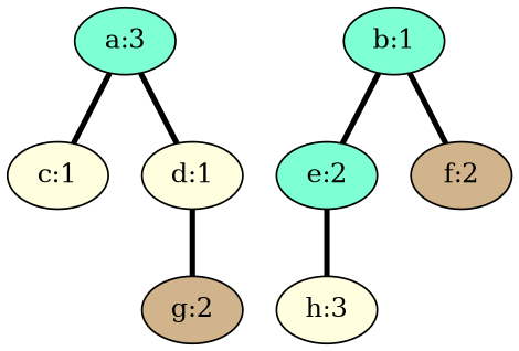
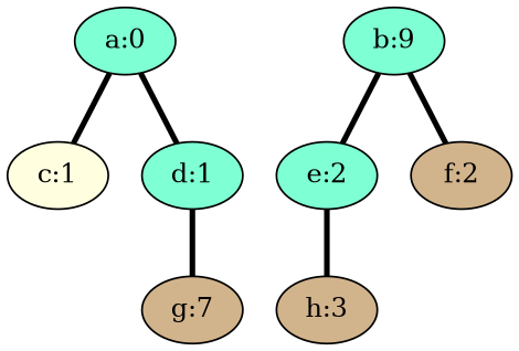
  graph {
    node [fillcolor=aquamarine style=filled]
    edge [penwidth=3 style=solid]
-   n1 [label="a:3"]
+   n1 [label="a:0"]
    n2 [fillcolor=lightyellow label="c:1"]
-   n3 [fillcolor=lightyellow label="d:1"]
-   n4 [label="b:1"]
+   n3 [label="d:1"]
+   n4 [label="b:9"]
    n5 [label="e:2"]
    n6 [fillcolor=tan label="f:2"]
-   n7 [fillcolor=tan label="g:2"]
-   n8 [fillcolor=lightyellow label="h:3"]
+   n7 [fillcolor=tan label="g:7"]
+   n8 [fillcolor=tan label="h:3"]
    n1 -- n2
    n1 -- n3
    n3 -- n7
    n4 -- n5 [style=bold]
    n4 -- n6 [style=bold]
    n5 -- n8 [style=bold]
  }
